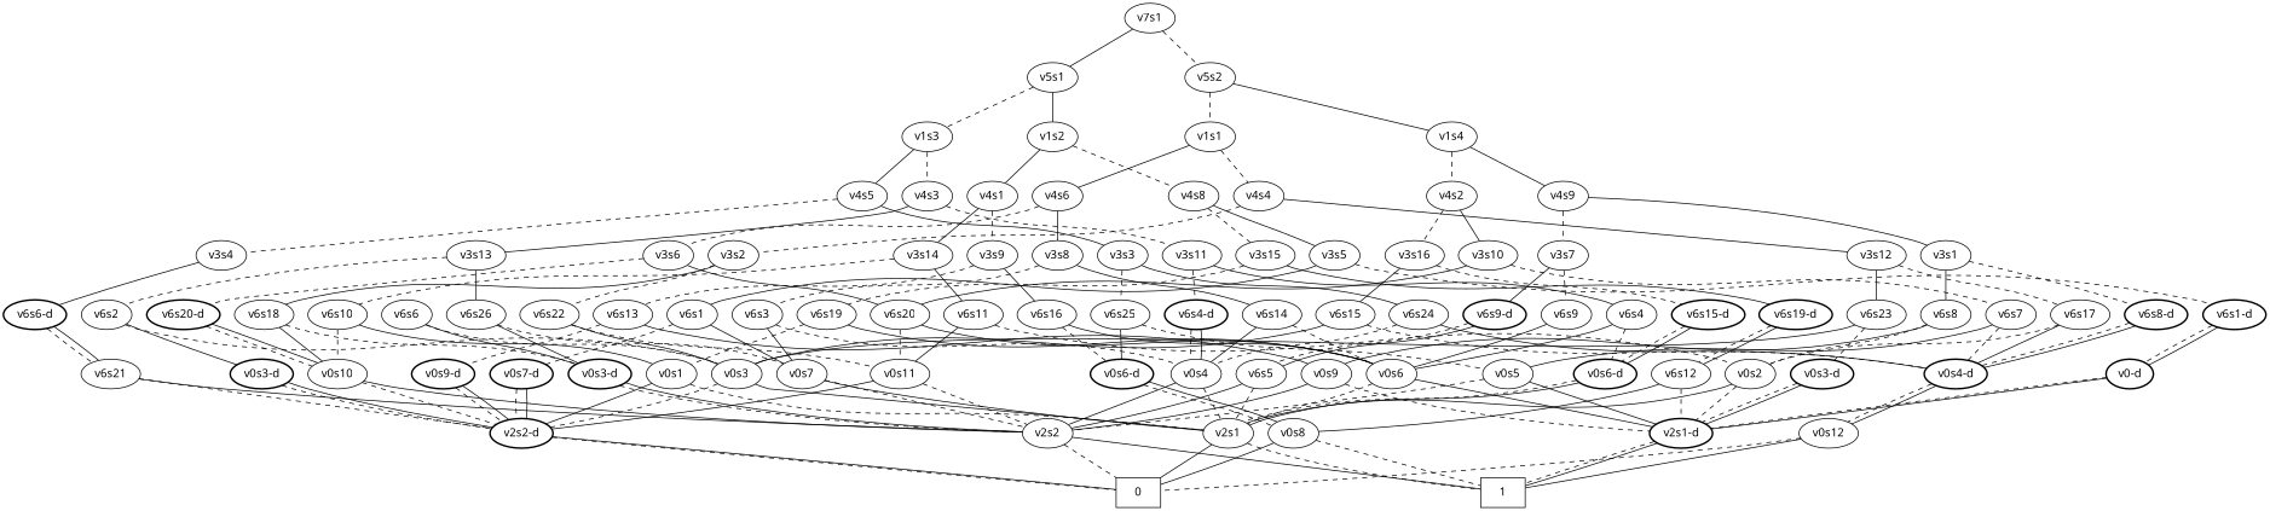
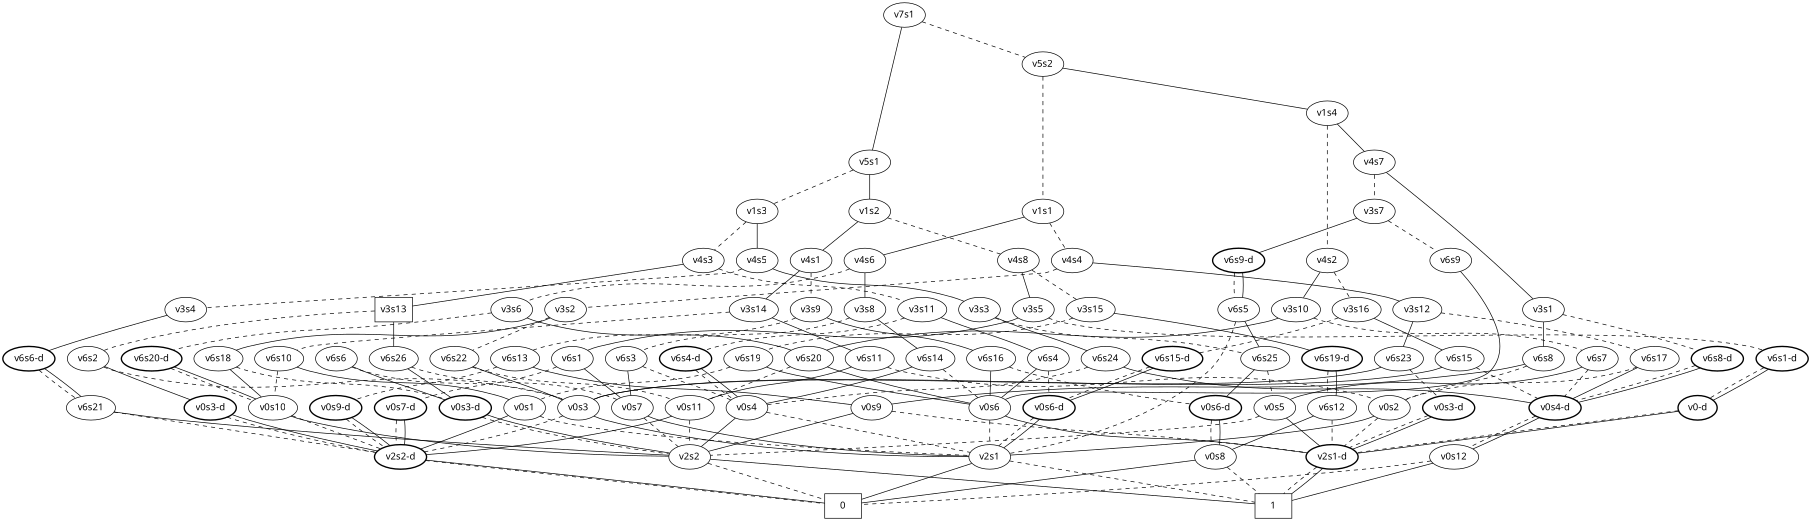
  graph {
    fontname="Noto Sans"
    node [fontname="Noto Sans"]
    edge [fontname="Noto Sans" style=solid]
    n1 [label=v7s1]
    n2 [label=v5s1]
    n3 [label=v5s2]
    n4 [label=v1s2]
    n5 [label=v1s3]
    n6 [label=v1s4]
    n7 [label=v1s1]
    n8 [label=v4s1]
    n9 [label=v4s8]
    n10 [label=v4s5]
    n11 [label=v4s3]
-   n12 [label=v4s9]
+   n12 [label=v4s7]
    n13 [label=v4s2]
    n14 [label=v4s6]
    n15 [label=v4s4]
    n16 [label=v3s14]
    n17 [label=v3s9]
    n18 [label=v3s5]
    n19 [label=v3s15]
    n20 [label=v3s3]
    n21 [label=v3s4]
-   n22 [label=v3s13]
+   n22 [label=v3s13 shape=box]
    n23 [label=v3s11]
    n24 [label=v6s11]
    n25 [label=v6s10]
    n26 [label=v6s16]
    n27 [label=v6s13]
    n28 [label=v6s1]
    n29 [label="v6s1-d" style=bold]
    n30 [label="v6s19-d" style=bold]
    n31 [label=v6s19]
    n32 [label=v0s11]
    n33 [label=v0s2]
    n34 [label=v0s1]
    n35 [label=v0s10]
    n36 [label=v0s6]
    n37 [label="v0s6-d" style=bold]
    n38 [label=v0s9]
    n39 [label="v0s9-d" style=bold]
    n40 [label="v2s2-d" style=bold]
    n41 [label=v2s2]
    n42 [label=v2s1]
    n43 [label="v2s1-d" style=bold]
    n44 [label=0 shape=box]
    n45 [label=1 shape=box]
    n46 [label=v0s8]
    n47 [label=v0s7]
    n48 [label="v0s7-d" style=bold]
    n49 [label="v0-d" style=bold]
    n50 [label=v6s12]
    n51 [label=v6s24]
    n52 [label=v6s25]
    n53 [label="v6s6-d" style=bold]
    n54 [label=v6s26]
    n55 [label=v6s2]
    n56 [label=v6s4]
    n57 [label="v6s4-d" style=bold]
    n58 [label="v0s4-d" style=bold]
    n59 [label=v0s4]
    n60 [label=v0s5]
    n61 [label=v6s21]
    n62 [label=v6s6]
    n63 [label="v0s3-d" style=bold]
    n64 [label=v0s3]
    n65 [label=v0s12]
    n66 [label="v0s3-d" style=bold]
    n67 [label="v0s6-d" style=bold]
    n68 [label=v3s1]
    n69 [label=v3s7]
    n70 [label=v3s10]
    n71 [label=v3s16]
    n72 [label=v3s8]
    n73 [label=v3s6]
    n74 [label=v3s12]
    n75 [label=v3s2]
    n76 [label=v6s8]
    n77 [label="v6s8-d" style=bold]
    n78 [label="v6s9-d" style=bold]
    n79 [label=v6s9]
    n80 [label=v6s20]
    n81 [label=v6s7]
    n82 [label=v6s15]
    n83 [label="v6s15-d" style=bold]
    n84 [label=v6s5]
    n85 [label=v6s14]
    n86 [label=v6s3]
    n87 [label="v6s20-d" style=bold]
    n88 [label=v6s23]
    n89 [label=v6s17]
    n90 [label=v6s18]
    n91 [label=v6s22]
    n92 [label="v0s3-d" style=bold]
    n1 -- n2
    n1 -- n3 [style=dashed]
    n2 -- n4
    n2 -- n5 [style=dashed]
    n3 -- n6
    n3 -- n7 [style=dashed]
    n4 -- n8
    n4 -- n9 [style=dashed]
    n5 -- n10
    n5 -- n11 [style=dashed]
    n6 -- n12
    n6 -- n13 [style=dashed]
    n7 -- n14
    n7 -- n15 [style=dashed]
    n8 -- n16
    n8 -- n17 [style=dashed]
    n9 -- n18
    n9 -- n19 [style=dashed]
    n10 -- n20
    n10 -- n21 [style=dashed]
    n11 -- n22
    n11 -- n23 [style=dashed]
    n12 -- n68
    n12 -- n69 [style=dashed]
    n13 -- n70
    n13 -- n71 [style=dashed]
    n14 -- n72
    n14 -- n73 [style=dashed]
    n15 -- n74
    n15 -- n75 [style=dashed]
    n16 -- n24
    n16 -- n25 [style=dashed]
    n17 -- n26
    n17 -- n27 [style=dashed]
    n18 -- n28
    n18 -- n29 [style=dashed]
    n19 -- n30
    n19 -- n31 [style=dashed]
    n20 -- n51
    n20 -- n52 [style=dashed]
    n21 -- n53
    n22 -- n54
    n22 -- n55 [style=dashed]
    n23 -- n56
    n23 -- n57 [style=dashed]
    n24 -- n32
    n24 -- n33 [style=dashed]
    n25 -- n34
    n25 -- n35 [style=dashed]
    n26 -- n36
    n26 -- n37 [style=dashed]
    n27 -- n38
    n27 -- n39 [style=dashed]
    n28 -- n47
    n28 -- n48 [style=dashed]
    n29 -- n49 [style=dashed]
    n29 -- n49
    n30 -- n50 [style=dashed]
    n30 -- n50
    n31 -- n34 [style=dashed]
    n31 -- n36
    n32 -- n40
    n32 -- n41 [style=dashed]
    n33 -- n42
    n33 -- n43 [style=dashed]
    n34 -- n40
    n34 -- n42 [style=dashed]
    n35 -- n40 [style=dashed]
    n35 -- n41
    n36 -- n42 [style=dashed]
    n36 -- n43
    n37 -- n46 [style=dashed]
    n37 -- n46
    n38 -- n41
    n38 -- n43 [style=dashed]
    n39 -- n40 [style=dashed]
    n39 -- n40
    n40 -- n44 [style=dashed]
    n40 -- n44
    n41 -- n44 [style=dashed]
    n41 -- n45
    n42 -- n44
    n42 -- n45 [style=dashed]
    n43 -- n45 [style=dashed]
    n43 -- n45
    n46 -- n44
    n46 -- n45 [style=dashed]
    n47 -- n41 [style=dashed]
    n47 -- n42
    n48 -- n40 [style=dashed]
    n48 -- n40
    n49 -- n43 [style=dashed]
    n49 -- n43
    n50 -- n43 [style=dashed]
    n50 -- n46
    n51 -- n58
    n51 -- n59 [style=dashed]
    n52 -- n37
    n52 -- n60 [style=dashed]
    n53 -- n61 [style=dashed]
    n53 -- n61
    n54 -- n47 [style=dashed]
    n54 -- n63
    n55 -- n64 [style=dashed]
    n55 -- n66
    n56 -- n36
    n56 -- n67 [style=dashed]
    n57 -- n59 [style=dashed]
    n57 -- n59
    n58 -- n65 [style=dashed]
    n58 -- n65
    n59 -- n41
    n59 -- n42 [style=dashed]
    n60 -- n41 [style=dashed]
    n60 -- n43
    n61 -- n40 [style=dashed]
    n61 -- n41
    n62 -- n63
    n62 -- n64 [style=dashed]
    n63 -- n41 [style=dashed]
    n63 -- n41
    n64 -- n40 [style=dashed]
    n64 -- n42
    n65 -- n44 [style=dashed]
    n65 -- n45
    n66 -- n40 [style=dashed]
    n66 -- n40
    n67 -- n42 [style=dashed]
    n67 -- n42
    n68 -- n76
    n68 -- n77 [style=dashed]
    n69 -- n78
    n69 -- n79 [style=dashed]
    n70 -- n80
    n70 -- n81 [style=dashed]
    n71 -- n82
    n71 -- n83 [style=dashed]
    n72 -- n85
    n72 -- n86 [style=dashed]
    n73 -- n80
    n73 -- n87 [style=dashed]
    n74 -- n88
    n74 -- n89 [style=dashed]
    n75 -- n90
    n75 -- n91 [style=dashed]
    n76 -- n33 [style=dashed]
    n76 -- n38
    n77 -- n58 [style=dashed]
    n77 -- n58
    n78 -- n84 [style=dashed]
    n78 -- n84
    n79 -- n36
    n80 -- n32 [style=dashed]
    n80 -- n36
    n81 -- n58 [style=dashed]
    n81 -- n60
    n82 -- n58 [style=dashed]
    n82 -- n64
    n83 -- n67 [style=dashed]
    n83 -- n67
-   n84 -- n41
+   n84 -- n52
    n84 -- n42 [style=dashed]
    n85 -- n36 [style=dashed]
    n85 -- n59
    n86 -- n47
    n86 -- n59 [style=dashed]
    n87 -- n35 [style=dashed]
    n87 -- n35
    n88 -- n64
    n88 -- n92 [style=dashed]
    n89 -- n33 [style=dashed]
    n89 -- n58
    n90 -- n35
    n90 -- n63 [style=dashed]
    n91 -- n32 [style=dashed]
    n91 -- n64
    n92 -- n43 [style=dashed]
    n92 -- n43
  }
